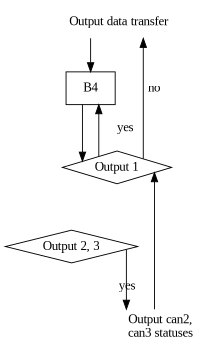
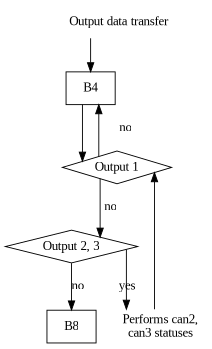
  digraph {
    fontname="Liberation Serif"
    splines=ortho
    node [fontname="Liberation Serif" shape=none]
    edge [fontname="Liberation Serif"]
    n1 [label="Output data transfer"]
    n2 [label=B4 shape=box]
    n3 [label="Output 1" shape=diamond]
    n4 [label="Output 2, 3" shape=diamond]
-   n6 [label="Output can2,\ncan3 statuses"]
+   B8 [shape=box]
+   n6 [label="Performs can2,\ncan3 statuses"]
    n1 -> n2
    n2 -> n3
-   n3 -> n2 [label=yes]
-   n3 -> n1 [label=no]
+   n3 -> n2 [label=no]
+   n3 -> n4 [label=no]
+   n4 -> B8 [label=no]
    n4 -> n6 [label=yes]
    n6 -> n3
  }
